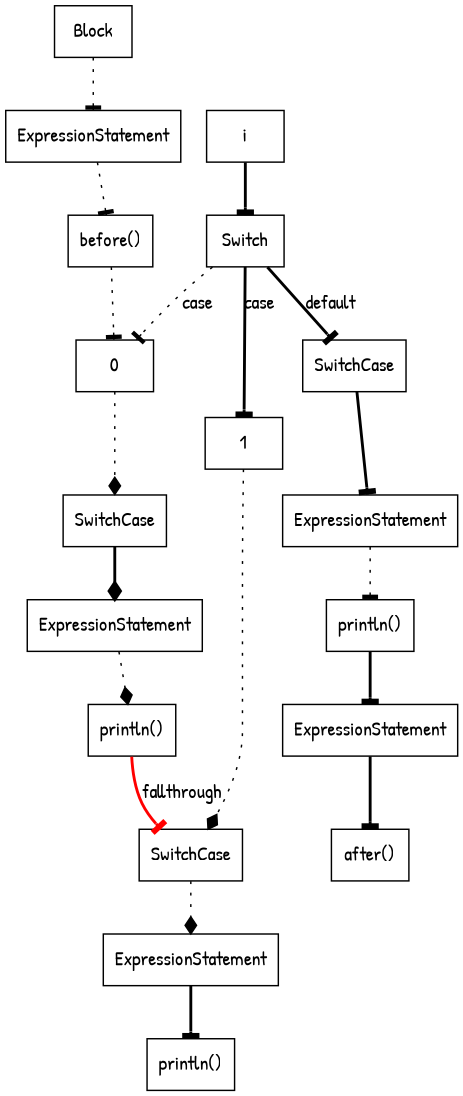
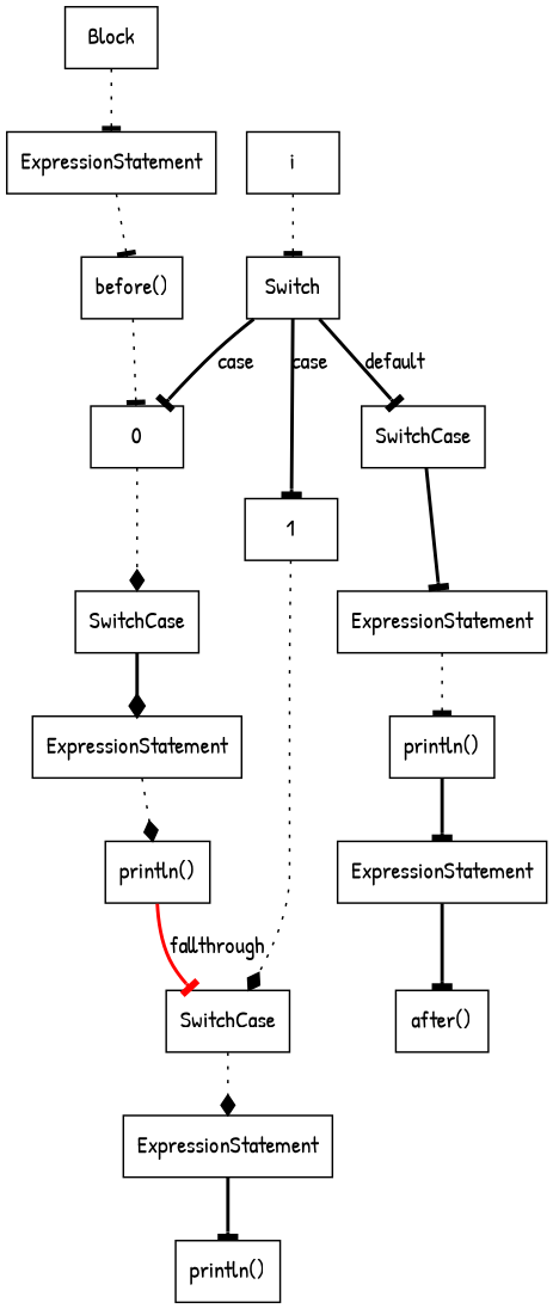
  digraph {
    compound=true
    fontname="Patrick Hand"
    node [fillcolor=white fontname="Patrick Hand" shape=rect style=filled]
    edge [arrowhead=tee fontname="Patrick Hand" style=bold]
    n1 [label=Block]
    n2 [label=ExpressionStatement]
    n3 [label="before()"]
    n4 [label=0]
    n5 [label=i]
    n6 [label=Switch]
    n7 [label=1]
    n8 [label=SwitchCase]
    n9 [label=SwitchCase]
    n10 [label=SwitchCase]
    n11 [label=ExpressionStatement]
    n12 [label=ExpressionStatement]
    n13 [label="println()"]
    n14 [label=ExpressionStatement]
    n15 [label="println()"]
    n16 [label=ExpressionStatement]
    n17 [label="after()"]
    n18 [label="println()"]
    n1 -> n2 [style=dotted]
    n2 -> n3 [style=dotted]
    n3 -> n4 [style=dotted]
    n4 -> n9 [arrowhead=diamond style=dotted]
-   n5 -> n6
-   n6 -> n4 [label=case style=dotted]
+   n5 -> n6 [style=dotted]
+   n6 -> n4 [label=case]
    n6 -> n7 [label=case]
    n6 -> n8 [label=default]
    n7 -> n10 [arrowhead=diamond style=dotted]
    n8 -> n11
    n9 -> n12 [arrowhead=diamond]
    n10 -> n14 [arrowhead=diamond style=dotted]
    n11 -> n18 [style=dotted]
    n12 -> n13 [arrowhead=diamond style=dotted]
    n13 -> n10 [color=red label=fallthrough]
    n14 -> n15
    n16 -> n17
    n18 -> n16
  }
